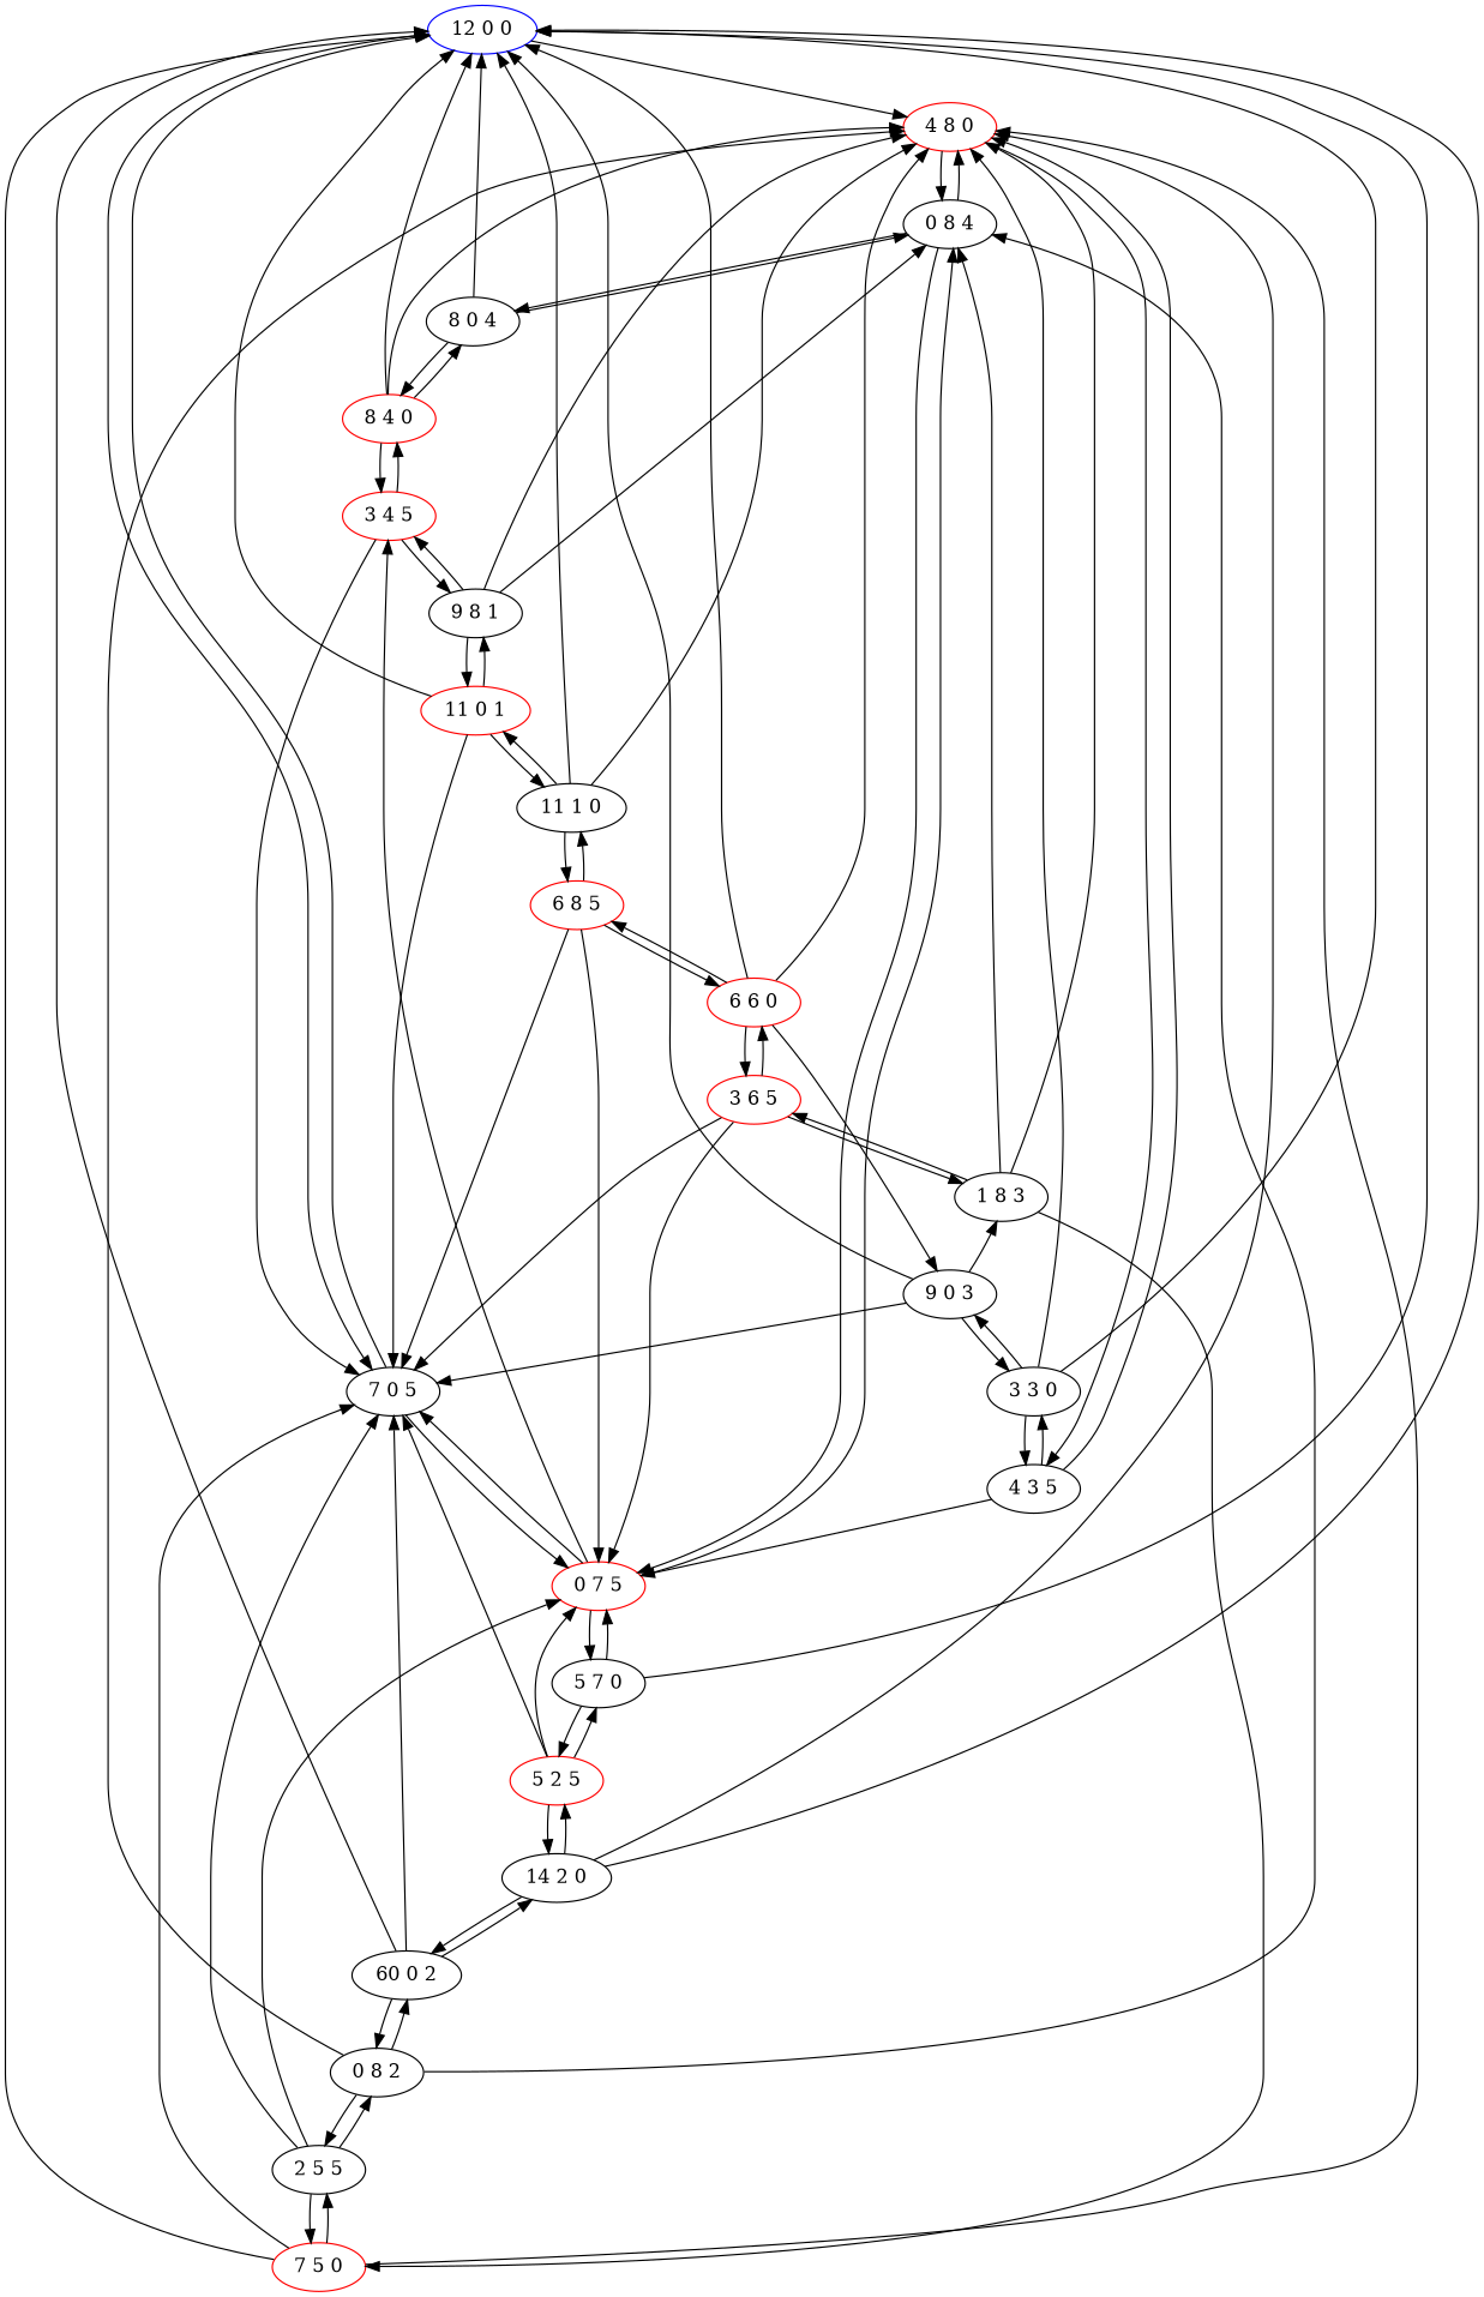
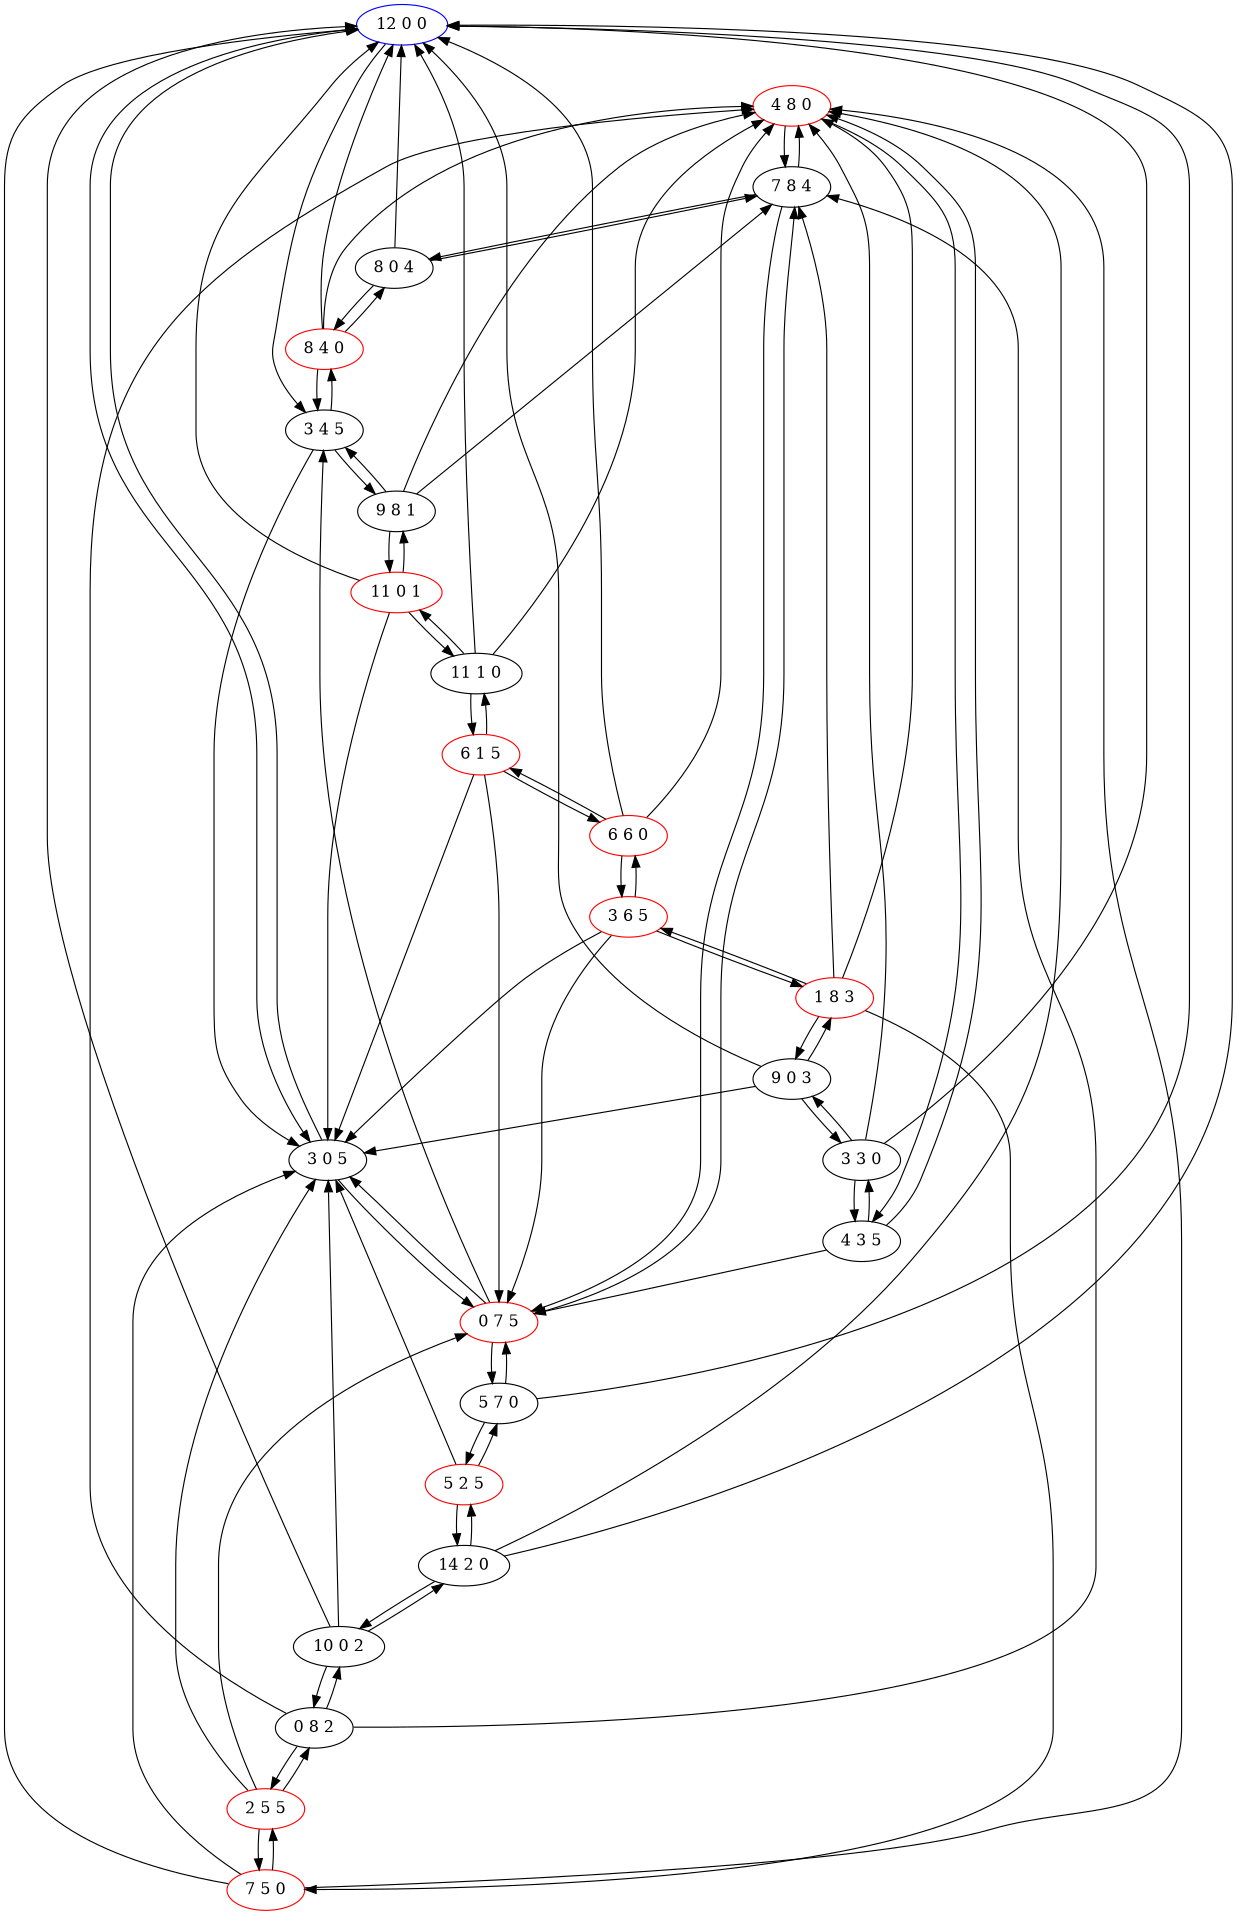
  digraph {
    node [color=black]
    "12 0 0" [color=blue]
    "4 8 0" [color=red]
-   "7 0 5"
-   "0 8 4"
+   "7 0 5" [label="3 0 5"]
+   "0 8 4" [label="7 8 4"]
    "4 3 5"
    "0 7 5" [color=red]
    "8 0 4"
    n8 [label="3 3 0"]
    "5 7 0"
-   "3 4 5" [color=red]
+   "3 4 5"
    "7 5 0" [color=red]
-   "2 5 5"
+   "2 5 5" [color=red]
    "8 4 0" [color=red]
    "9 0 3"
    "5 2 5" [color=red]
    n16 [label="0 8 2"]
-   "1 8 3"
+   "1 8 3" [color=red]
    n18 [label="14 2 0"]
-   "10 0 2" [label="60 0 2"]
+   "10 0 2"
    n20 [label="9 8 1"]
    n21 [color=red label="3 6 5"]
    "11 0 1" [color=red]
    "6 6 0" [color=red]
    "11 1 0"
-   "6 1 5" [color=red label="6 8 5"]
-   "12 0 0" -> "4 8 0"
+   "6 1 5" [color=red]
+   "12 0 0" -> "3 4 5"
    "12 0 0" -> "7 0 5"
    "4 8 0" -> "0 8 4"
    "4 8 0" -> "4 3 5"
    "7 0 5" -> "12 0 0"
    "7 0 5" -> "0 7 5"
    "0 8 4" -> "4 8 0"
    "0 8 4" -> "0 7 5"
    "0 8 4" -> "8 0 4"
    "4 3 5" -> "4 8 0"
    "4 3 5" -> "0 7 5"
    "4 3 5" -> n8
    "0 7 5" -> "7 0 5"
    "0 7 5" -> "0 8 4"
    "0 7 5" -> "5 7 0"
    "0 7 5" -> "3 4 5"
    "8 0 4" -> "12 0 0"
    "8 0 4" -> "0 8 4"
    "8 0 4" -> "8 4 0"
    n8 -> "12 0 0"
    n8 -> "4 8 0"
    n8 -> "4 3 5"
    n8 -> "9 0 3"
    "5 7 0" -> "12 0 0"
    "5 7 0" -> "0 7 5"
    "5 7 0" -> "5 2 5"
    "3 4 5" -> "7 0 5"
    "3 4 5" -> "8 4 0"
    "3 4 5" -> n20
    "7 5 0" -> "12 0 0"
    "7 5 0" -> "4 8 0"
    "7 5 0" -> "7 0 5"
    "7 5 0" -> "2 5 5"
    "2 5 5" -> "7 0 5"
    "2 5 5" -> "0 7 5"
    "2 5 5" -> "7 5 0"
    "2 5 5" -> n16
    "8 4 0" -> "12 0 0"
    "8 4 0" -> "4 8 0"
    "8 4 0" -> "8 0 4"
    "8 4 0" -> "3 4 5"
    "9 0 3" -> "12 0 0"
    "9 0 3" -> "7 0 5"
    "9 0 3" -> n8
    "9 0 3" -> "1 8 3"
    "5 2 5" -> "7 0 5"
-   "5 2 5" -> "0 7 5"
    "5 2 5" -> "5 7 0"
    "5 2 5" -> n18
    n16 -> "4 8 0"
    n16 -> "0 8 4"
    n16 -> "2 5 5"
    n16 -> "10 0 2"
    "1 8 3" -> "4 8 0"
    "1 8 3" -> "0 8 4"
    "1 8 3" -> "7 5 0"
-   "6 6 0" -> "9 0 3"
+   "1 8 3" -> "9 0 3"
    "1 8 3" -> n21
    n18 -> "12 0 0"
    n18 -> "4 8 0"
    n18 -> "5 2 5"
    n18 -> "10 0 2"
    "10 0 2" -> "12 0 0"
    "10 0 2" -> "7 0 5"
    "10 0 2" -> n16
    "10 0 2" -> n18
    n20 -> "4 8 0"
    n20 -> "0 8 4"
    n20 -> "3 4 5"
    n20 -> "11 0 1"
    n21 -> "7 0 5"
    n21 -> "0 7 5"
    n21 -> "1 8 3"
    n21 -> "6 6 0"
    "11 0 1" -> "12 0 0"
    "11 0 1" -> "7 0 5"
    "11 0 1" -> n20
    "11 0 1" -> "11 1 0"
    "6 6 0" -> "12 0 0"
    "6 6 0" -> "4 8 0"
    "6 6 0" -> n21
    "6 6 0" -> "6 1 5"
    "11 1 0" -> "12 0 0"
    "11 1 0" -> "4 8 0"
    "11 1 0" -> "11 0 1"
    "11 1 0" -> "6 1 5"
    "6 1 5" -> "7 0 5"
    "6 1 5" -> "0 7 5"
    "6 1 5" -> "6 6 0"
    "6 1 5" -> "11 1 0"
  }
